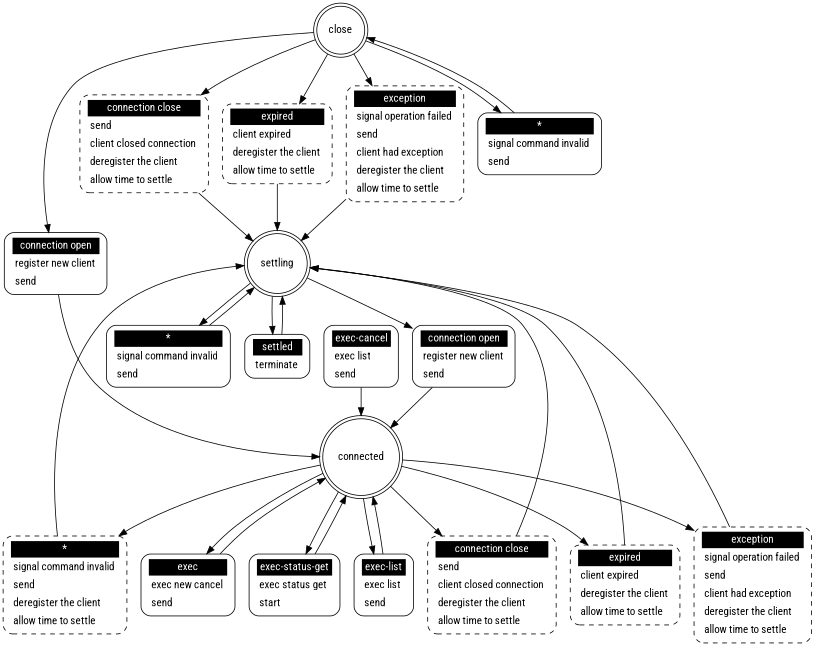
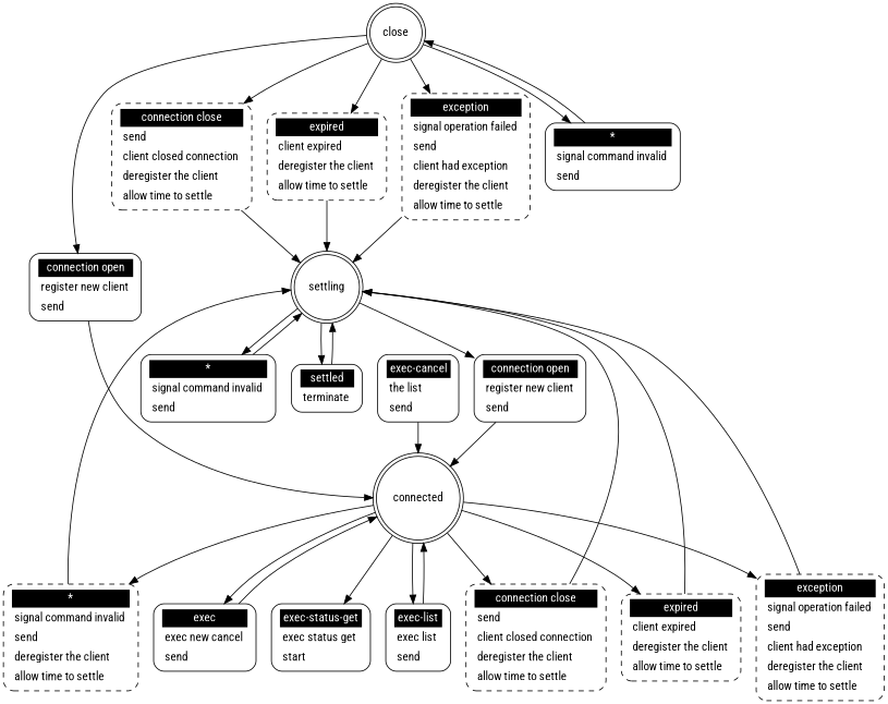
  digraph {
    fontname="Roboto Condensed"
    node [fontname="Roboto Condensed" shape=Mrecord style=solid]
    edge [fontname="Roboto Condensed"]
    n1 [label=close shape=doublecircle style=""]
    n2 [label=<<table border="0" cellborder="0" cellpadding="3" bgcolor="white"><tr><td bgcolor="black" align="center" colspan="2"><font color="white">connection close</font></td></tr><tr><td align="left" port="r3">send</td></tr><tr><td align="left" port="r3">client closed connection</td></tr><tr><td align="left" port="r3">deregister the client</td></tr><tr><td align="left" port="r3">allow time to settle</td></tr></table>> style=dashed]
    n3 [label=<<table border="0" cellborder="0" cellpadding="3" bgcolor="white"><tr><td bgcolor="black" align="center" colspan="2"><font color="white">expired</font></td></tr><tr><td align="left" port="r3">client expired</td></tr><tr><td align="left" port="r3">deregister the client</td></tr><tr><td align="left" port="r3">allow time to settle</td></tr></table>> style=dashed]
    n4 [label=<<table border="0" cellborder="0" cellpadding="3" bgcolor="white"><tr><td bgcolor="black" align="center" colspan="2"><font color="white">exception</font></td></tr><tr><td align="left" port="r3">signal operation failed</td></tr><tr><td align="left" port="r3">send</td></tr><tr><td align="left" port="r3">client had exception</td></tr><tr><td align="left" port="r3">deregister the client</td></tr><tr><td align="left" port="r3">allow time to settle</td></tr></table>> style=dashed]
    n5 [label=<<table border="0" cellborder="0" cellpadding="3" bgcolor="white"><tr><td bgcolor="black" align="center" colspan="2"><font color="white">connection open</font></td></tr><tr><td align="left" port="r3">register new client</td></tr><tr><td align="left" port="r3">send</td></tr></table>>]
    n6 [label=<<table border="0" cellborder="0" cellpadding="3" bgcolor="white"><tr><td bgcolor="black" align="center" colspan="2"><font color="white">*</font></td></tr><tr><td align="left" port="r3">signal command invalid</td></tr><tr><td align="left" port="r3">send</td></tr></table>>]
    settling [shape=doublecircle style=""]
    connected [shape=doublecircle style=""]
    n9 [label=<<table border="0" cellborder="0" cellpadding="3" bgcolor="white"><tr><td bgcolor="black" align="center" colspan="2"><font color="white">settled</font></td></tr><tr><td align="left" port="r3">terminate</td></tr></table>>]
    n10 [label=<<table border="0" cellborder="0" cellpadding="3" bgcolor="white"><tr><td bgcolor="black" align="center" colspan="2"><font color="white">connection open</font></td></tr><tr><td align="left" port="r3">register new client</td></tr><tr><td align="left" port="r3">send</td></tr></table>>]
    n11 [label=<<table border="0" cellborder="0" cellpadding="3" bgcolor="white"><tr><td bgcolor="black" align="center" colspan="2"><font color="white">*</font></td></tr><tr><td align="left" port="r3">signal command invalid</td></tr><tr><td align="left" port="r3">send</td></tr></table>>]
    n12 [label=<<table border="0" cellborder="0" cellpadding="3" bgcolor="white"><tr><td bgcolor="black" align="center" colspan="2"><font color="white">connection close</font></td></tr><tr><td align="left" port="r3">send</td></tr><tr><td align="left" port="r3">client closed connection</td></tr><tr><td align="left" port="r3">deregister the client</td></tr><tr><td align="left" port="r3">allow time to settle</td></tr></table>> style=dashed]
    n13 [label=<<table border="0" cellborder="0" cellpadding="3" bgcolor="white"><tr><td bgcolor="black" align="center" colspan="2"><font color="white">expired</font></td></tr><tr><td align="left" port="r3">client expired</td></tr><tr><td align="left" port="r3">deregister the client</td></tr><tr><td align="left" port="r3">allow time to settle</td></tr></table>> style=dashed]
    n14 [label=<<table border="0" cellborder="0" cellpadding="3" bgcolor="white"><tr><td bgcolor="black" align="center" colspan="2"><font color="white">exception</font></td></tr><tr><td align="left" port="r3">signal operation failed</td></tr><tr><td align="left" port="r3">send</td></tr><tr><td align="left" port="r3">client had exception</td></tr><tr><td align="left" port="r3">deregister the client</td></tr><tr><td align="left" port="r3">allow time to settle</td></tr></table>> style=dashed]
    n15 [label=<<table border="0" cellborder="0" cellpadding="3" bgcolor="white"><tr><td bgcolor="black" align="center" colspan="2"><font color="white">*</font></td></tr><tr><td align="left" port="r3">signal command invalid</td></tr><tr><td align="left" port="r3">send</td></tr><tr><td align="left" port="r3">deregister the client</td></tr><tr><td align="left" port="r3">allow time to settle</td></tr></table>> style=dashed]
    n16 [label=<<table border="0" cellborder="0" cellpadding="3" bgcolor="white"><tr><td bgcolor="black" align="center" colspan="2"><font color="white">exec</font></td></tr><tr><td align="left" port="r3">exec new cancel</td></tr><tr><td align="left" port="r3">send</td></tr></table>>]
    n17 [label=<<table border="0" cellborder="0" cellpadding="3" bgcolor="white"><tr><td bgcolor="black" align="center" colspan="2"><font color="white">exec-status-get</font></td></tr><tr><td align="left" port="r3">exec status get</td></tr><tr><td align="left" port="r3">start</td></tr></table>>]
    n18 [label=<<table border="0" cellborder="0" cellpadding="3" bgcolor="white"><tr><td bgcolor="black" align="center" colspan="2"><font color="white">exec-list</font></td></tr><tr><td align="left" port="r3">exec list</td></tr><tr><td align="left" port="r3">send</td></tr></table>>]
-   n19 [label=<<table border="0" cellborder="0" cellpadding="3" bgcolor="white"><tr><td bgcolor="black" align="center" colspan="2"><font color="white">exec-cancel</font></td></tr><tr><td align="left" port="r3">exec list</td></tr><tr><td align="left" port="r3">send</td></tr></table>>]
+   n19 [label=<<table border="0" cellborder="0" cellpadding="3" bgcolor="white"><tr><td bgcolor="black" align="center" colspan="2"><font color="white">exec-cancel</font></td></tr><tr><td align="left" port="r3">the list</td></tr><tr><td align="left" port="r3">send</td></tr></table>>]
    n1 -> n2
    n1 -> n3
    n1 -> n4
    n1 -> n5
    n1 -> n6
    n2 -> settling
    n3 -> settling
    n4 -> settling
    n5 -> connected
    n6 -> n1
    settling -> n9
    settling -> n10
    settling -> n11
    connected -> n12
    connected -> n13
    connected -> n14
    connected -> n15
    connected -> n16
    connected -> n17
    connected -> n18
    n9 -> settling
    n10 -> connected
    n11 -> settling
    n12 -> settling
    n13 -> settling
    n14 -> settling
    n15 -> settling
    n16 -> connected
-   n17 -> connected
    n18 -> connected
    n19 -> connected
  }
